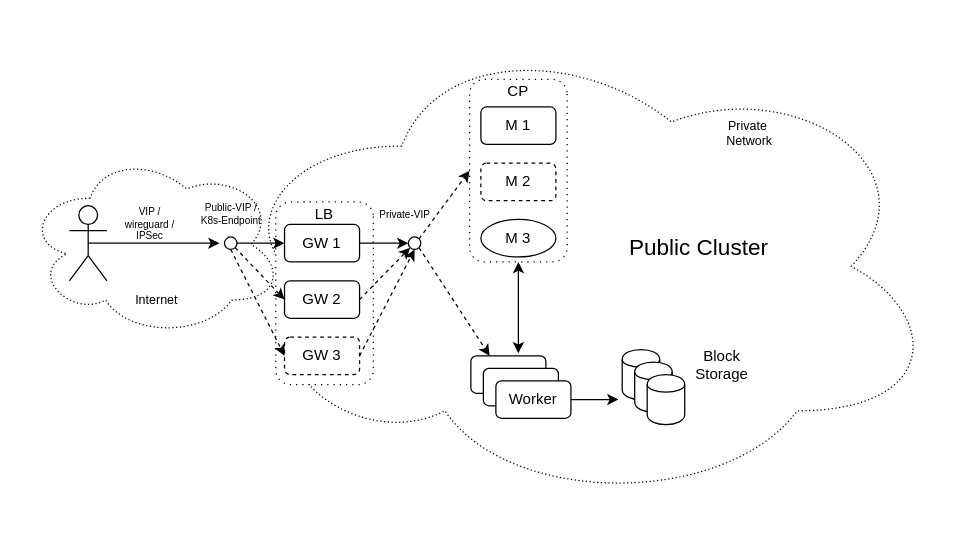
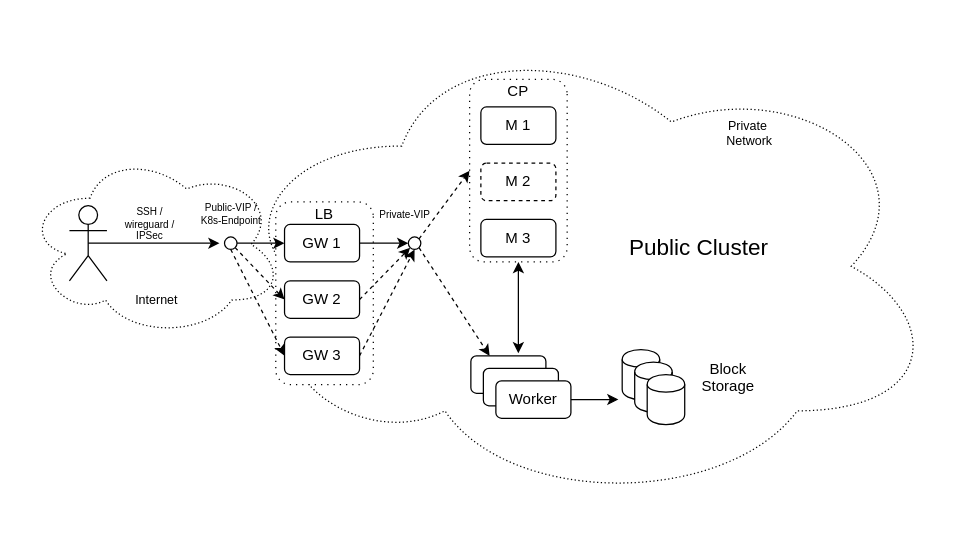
  <mxCell id="0" />
  <mxCell id="1" parent="0" />
  <mxCell id="2" value="" style="ellipse;shape=cloud;whiteSpace=wrap;html=1;dashed=1;dashPattern=1 2;fontSize=10;" parent="1" vertex="1"><mxGeometry x="20" y="121" width="206" height="148" as="geometry" /></mxCell>
  <mxCell id="3" value="" style="ellipse;shape=cloud;whiteSpace=wrap;html=1;dashed=1;dashPattern=1 2;fontSize=18;" parent="1" vertex="1"><mxGeometry x="177" y="20" width="575" height="385" as="geometry" /></mxCell>
  <mxCell id="4" value="" style="group;direction=south;dashed=1;dashPattern=1 4;" parent="1" vertex="1" connectable="0"><mxGeometry x="228" y="183" width="124" height="124" as="geometry" /></mxCell>
  <mxCell id="5" value="" style="group" parent="4" vertex="1" connectable="0"><mxGeometry x="-8" y="-22" width="78" height="146" as="geometry" /></mxCell>
  <mxCell id="6" value="" style="rounded=1;whiteSpace=wrap;html=1;direction=south;dashed=1;dashPattern=1 4;" parent="5" vertex="1"><mxGeometry width="78" height="146" as="geometry" /></mxCell>
  <mxCell id="7" value="LB" style="text;html=1;strokeColor=none;fillColor=none;align=center;verticalAlign=middle;whiteSpace=wrap;rounded=0;" parent="5" vertex="1"><mxGeometry x="19" width="40" height="20" as="geometry" /></mxCell>
  <mxCell id="8" value="" style="group" parent="1" vertex="1" connectable="0"><mxGeometry x="227" y="179" width="60" height="120" as="geometry" /></mxCell>
  <mxCell id="9" value="GW 1" style="rounded=1;whiteSpace=wrap;html=1;" parent="8" vertex="1"><mxGeometry width="60" height="30" as="geometry" /></mxCell>
  <mxCell id="10" value="GW 2" style="rounded=1;whiteSpace=wrap;html=1;" parent="8" vertex="1"><mxGeometry y="45" width="60" height="30" as="geometry" /></mxCell>
- <mxCell id="11" value="GW 3" style="rounded=1;whiteSpace=wrap;html=1;dashed=1;" parent="8" vertex="1"><mxGeometry y="90" width="60" height="30" as="geometry" /></mxCell>
+ <mxCell id="11" value="GW 3" style="rounded=1;whiteSpace=wrap;html=1;" parent="8" vertex="1"><mxGeometry y="90" width="60" height="30" as="geometry" /></mxCell>
  <mxCell id="12" value="" style="group" parent="1" vertex="1" connectable="0"><mxGeometry x="376" y="284" width="80" height="50" as="geometry" /></mxCell>
  <mxCell id="13" value="M 1" style="rounded=1;whiteSpace=wrap;html=1;" parent="12" vertex="1"><mxGeometry width="60" height="30" as="geometry" /></mxCell>
  <mxCell id="14" value="M 1" style="rounded=1;whiteSpace=wrap;html=1;" parent="12" vertex="1"><mxGeometry x="10" y="10" width="60" height="30" as="geometry" /></mxCell>
  <mxCell id="15" value="Worker" style="rounded=1;whiteSpace=wrap;html=1;" parent="12" vertex="1"><mxGeometry x="20" y="20" width="60" height="30" as="geometry" /></mxCell>
  <mxCell id="16" style="edgeStyle=none;rounded=0;orthogonalLoop=1;jettySize=auto;html=1;exitX=0.5;exitY=1;exitDx=0;exitDy=0;entryX=0;entryY=0.5;entryDx=0;entryDy=0;dashed=1;startArrow=none;startFill=0;endArrow=classic;endFill=1;" parent="1" source="45" target="11" edge="1"><mxGeometry relative="1" as="geometry" /></mxCell>
  <mxCell id="17" style="edgeStyle=none;rounded=0;orthogonalLoop=1;jettySize=auto;html=1;exitX=1;exitY=1;exitDx=0;exitDy=0;entryX=0.25;entryY=0;entryDx=0;entryDy=0;dashed=1;startArrow=none;startFill=0;endArrow=classic;endFill=1;" parent="1" source="19" target="13" edge="1"><mxGeometry relative="1" as="geometry" /></mxCell>
  <mxCell id="18" style="edgeStyle=none;rounded=0;orthogonalLoop=1;jettySize=auto;html=1;exitX=1;exitY=0;exitDx=0;exitDy=0;dashed=1;startArrow=none;startFill=0;endArrow=classic;endFill=1;entryX=0.5;entryY=1;entryDx=0;entryDy=0;" parent="1" source="19" target="27" edge="1"><mxGeometry relative="1" as="geometry"><mxPoint x="359" y="139" as="targetPoint" /></mxGeometry></mxCell>
  <mxCell id="19" value="" style="ellipse;whiteSpace=wrap;html=1;aspect=fixed;" parent="1" vertex="1"><mxGeometry x="326" y="189" width="10" height="10" as="geometry" /></mxCell>
  <mxCell id="20" style="edgeStyle=orthogonalEdgeStyle;rounded=0;orthogonalLoop=1;jettySize=auto;html=1;exitX=0;exitY=0.5;exitDx=0;exitDy=0;entryX=1;entryY=0.5;entryDx=0;entryDy=0;endArrow=none;endFill=0;startArrow=classic;startFill=1;" parent="1" source="9" target="45" edge="1"><mxGeometry relative="1" as="geometry" /></mxCell>
  <mxCell id="21" style="edgeStyle=none;rounded=0;orthogonalLoop=1;jettySize=auto;html=1;exitX=0;exitY=0.5;exitDx=0;exitDy=0;entryX=1;entryY=1;entryDx=0;entryDy=0;startArrow=classic;startFill=1;endArrow=none;endFill=0;dashed=1;" parent="1" source="10" target="45" edge="1"><mxGeometry relative="1" as="geometry" /></mxCell>
  <mxCell id="22" style="edgeStyle=none;rounded=0;orthogonalLoop=1;jettySize=auto;html=1;exitX=1;exitY=0.5;exitDx=0;exitDy=0;entryX=0;entryY=0.5;entryDx=0;entryDy=0;startArrow=none;startFill=0;endArrow=classic;endFill=1;" parent="1" source="9" target="19" edge="1"><mxGeometry relative="1" as="geometry" /></mxCell>
  <mxCell id="23" style="edgeStyle=none;rounded=0;orthogonalLoop=1;jettySize=auto;html=1;exitX=1;exitY=0.5;exitDx=0;exitDy=0;entryX=0;entryY=1;entryDx=0;entryDy=0;startArrow=none;startFill=0;endArrow=classic;endFill=1;dashed=1;" parent="1" source="10" target="19" edge="1"><mxGeometry relative="1" as="geometry" /></mxCell>
  <mxCell id="24" style="edgeStyle=none;rounded=0;orthogonalLoop=1;jettySize=auto;html=1;exitX=1;exitY=0.5;exitDx=0;exitDy=0;entryX=0.5;entryY=1;entryDx=0;entryDy=0;dashed=1;startArrow=none;startFill=0;endArrow=classic;endFill=1;" parent="1" source="11" target="19" edge="1"><mxGeometry relative="1" as="geometry" /></mxCell>
  <mxCell id="25" value="" style="group;dashed=1;dashPattern=1 4;" parent="1" vertex="1" connectable="0"><mxGeometry x="384" y="85" width="69" height="124" as="geometry" /></mxCell>
  <mxCell id="26" value="" style="group" parent="25" vertex="1" connectable="0"><mxGeometry width="69" height="124" as="geometry" /></mxCell>
  <mxCell id="27" value="" style="rounded=1;whiteSpace=wrap;html=1;direction=south;dashed=1;dashPattern=1 4;" parent="26" vertex="1"><mxGeometry x="-9" y="-22" width="78" height="146" as="geometry" /></mxCell>
  <mxCell id="28" value="M 1" style="rounded=1;whiteSpace=wrap;html=1;" parent="26" vertex="1"><mxGeometry width="60" height="30" as="geometry" /></mxCell>
  <mxCell id="29" value="M 2" style="rounded=1;whiteSpace=wrap;html=1;dashed=1;" parent="26" vertex="1"><mxGeometry y="45" width="60" height="30" as="geometry" /></mxCell>
- <mxCell id="30" value="M 3" style="ellipse;whiteSpace=wrap;html=1;" parent="26" vertex="1"><mxGeometry y="90" width="60" height="30" as="geometry" /></mxCell>
+ <mxCell id="30" value="M 3" style="rounded=1;whiteSpace=wrap;html=1;" parent="26" vertex="1"><mxGeometry y="90" width="60" height="30" as="geometry" /></mxCell>
  <mxCell id="31" value="CP" style="text;html=1;strokeColor=none;fillColor=none;align=center;verticalAlign=middle;whiteSpace=wrap;rounded=0;" parent="26" vertex="1"><mxGeometry x="10" y="-22" width="40" height="20" as="geometry" /></mxCell>
  <mxCell id="32" style="edgeStyle=none;rounded=0;orthogonalLoop=1;jettySize=auto;html=1;exitX=1;exitY=0.5;exitDx=0;exitDy=0;entryX=0.633;entryY=-0.067;entryDx=0;entryDy=0;entryPerimeter=0;startArrow=classic;startFill=1;endArrow=classic;endFill=1;" parent="1" source="27" target="13" edge="1"><mxGeometry relative="1" as="geometry" /></mxCell>
  <mxCell id="33" value="" style="group" parent="1" vertex="1" connectable="0"><mxGeometry x="497" y="279" width="105" height="60" as="geometry" /></mxCell>
  <mxCell id="34" value="" style="group" parent="33" vertex="1" connectable="0"><mxGeometry width="105" height="60" as="geometry" /></mxCell>
  <mxCell id="35" value="" style="shape=cylinder;whiteSpace=wrap;html=1;boundedLbl=1;backgroundOutline=1;" parent="34" vertex="1"><mxGeometry width="30" height="40" as="geometry" /></mxCell>
  <mxCell id="36" value="" style="shape=cylinder;whiteSpace=wrap;html=1;boundedLbl=1;backgroundOutline=1;" parent="34" vertex="1"><mxGeometry x="10" y="10" width="30" height="40" as="geometry" /></mxCell>
  <mxCell id="37" value="" style="shape=cylinder;whiteSpace=wrap;html=1;boundedLbl=1;backgroundOutline=1;" parent="34" vertex="1"><mxGeometry x="20" y="20" width="30" height="40" as="geometry" /></mxCell>
- <mxCell id="38" value="&lt;div&gt;&lt;span&gt;Block&lt;/span&gt;&lt;br&gt;&lt;/div&gt;&lt;div&gt;Storage&lt;/div&gt;&lt;div&gt;&lt;br&gt;&lt;/div&gt;" style="text;html=1;strokeColor=none;fillColor=none;align=center;verticalAlign=middle;whiteSpace=wrap;rounded=0;" parent="34" vertex="1"><mxGeometry x="60" y="10" width="40" height="20" as="geometry" /></mxCell>
+ <mxCell id="38" value="&lt;div&gt;&lt;span&gt;Block&lt;/span&gt;&lt;br&gt;&lt;/div&gt;&lt;div&gt;Storage&lt;/div&gt;&lt;div&gt;&lt;br&gt;&lt;/div&gt;" style="text;html=1;strokeColor=none;fillColor=none;align=center;verticalAlign=middle;whiteSpace=wrap;rounded=0;" parent="34" vertex="1"><mxGeometry x="65" y="20" width="40" height="20" as="geometry" /></mxCell>
  <mxCell id="39" style="edgeStyle=none;rounded=0;orthogonalLoop=1;jettySize=auto;html=1;exitX=1;exitY=0.5;exitDx=0;exitDy=0;startArrow=none;startFill=0;endArrow=classic;endFill=1;" parent="1" source="15" edge="1"><mxGeometry relative="1" as="geometry"><mxPoint x="494" y="319" as="targetPoint" /></mxGeometry></mxCell>
  <mxCell id="40" value="Private-VIP" style="text;html=1;strokeColor=none;fillColor=none;align=center;verticalAlign=middle;whiteSpace=wrap;rounded=0;dashed=1;dashPattern=1 4;fontSize=8;" parent="1" vertex="1"><mxGeometry x="297" y="161" width="53" height="20" as="geometry" /></mxCell>
  <mxCell id="41" value="Public&amp;nbsp;&lt;span style=&quot;background-color: initial;&quot;&gt;Cluster&lt;/span&gt;" style="text;html=1;strokeColor=none;fillColor=none;align=center;verticalAlign=middle;whiteSpace=wrap;rounded=0;dashed=1;dashPattern=1 4;fontSize=18;" parent="1" vertex="1"><mxGeometry x="470" y="154" width="177" height="88" as="geometry" /></mxCell>
  <mxCell id="42" value="Private&amp;nbsp; Network" style="text;html=1;strokeColor=none;fillColor=none;align=center;verticalAlign=middle;whiteSpace=wrap;rounded=0;dashed=1;dashPattern=1 4;fontSize=10;" parent="1" vertex="1"><mxGeometry x="579" y="96" width="40" height="20" as="geometry" /></mxCell>
  <mxCell id="43" style="edgeStyle=none;rounded=0;orthogonalLoop=1;jettySize=auto;html=1;exitX=0.5;exitY=0;exitDx=0;exitDy=0;startArrow=none;startFill=0;endArrow=classic;endFill=1;fontSize=10;" parent="1" source="42" target="42" edge="1"><mxGeometry relative="1" as="geometry" /></mxCell>
  <mxCell id="44" value="" style="group" parent="1" vertex="1" connectable="0"><mxGeometry x="55" y="161" width="155.5" height="88" as="geometry" /></mxCell>
  <mxCell id="45" value="" style="ellipse;whiteSpace=wrap;html=1;aspect=fixed;" parent="44" vertex="1"><mxGeometry x="124" y="28" width="10" height="10" as="geometry" /></mxCell>
  <mxCell id="46" style="edgeStyle=none;rounded=0;orthogonalLoop=1;jettySize=auto;html=1;exitX=0.5;exitY=0.5;exitDx=0;exitDy=0;exitPerimeter=0;startArrow=none;startFill=0;endArrow=classic;endFill=1;" parent="44" source="47" edge="1"><mxGeometry relative="1" as="geometry"><mxPoint x="120" y="33" as="targetPoint" /></mxGeometry></mxCell>
  <mxCell id="47" value="" style="shape=umlActor;verticalLabelPosition=bottom;labelBackgroundColor=#ffffff;verticalAlign=top;html=1;outlineConnect=0;" parent="44" vertex="1"><mxGeometry y="3" width="30" height="60" as="geometry" /></mxCell>
- <mxCell id="48" value="&lt;div style=&quot;font-size: 8px&quot;&gt;VIP / wireguard&amp;nbsp;&lt;span&gt;/ IPSec&lt;/span&gt;&lt;/div&gt;" style="text;html=1;strokeColor=none;fillColor=none;align=center;verticalAlign=middle;whiteSpace=wrap;rounded=0;fontSize=8;" parent="44" vertex="1"><mxGeometry x="39" y="8" width="51" height="20" as="geometry" /></mxCell>
+ <mxCell id="48" value="&lt;div style=&quot;font-size: 8px&quot;&gt;SSH / wireguard&amp;nbsp;&lt;span&gt;/ IPSec&lt;/span&gt;&lt;/div&gt;" style="text;html=1;strokeColor=none;fillColor=none;align=center;verticalAlign=middle;whiteSpace=wrap;rounded=0;fontSize=8;" parent="44" vertex="1"><mxGeometry x="39" y="8" width="51" height="20" as="geometry" /></mxCell>
  <mxCell id="49" value="Public-VIP / K8s-Endpoint" style="text;html=1;strokeColor=none;fillColor=none;align=center;verticalAlign=middle;whiteSpace=wrap;rounded=0;dashed=1;dashPattern=1 4;fontSize=8;" parent="44" vertex="1"><mxGeometry x="102.5" width="53" height="20" as="geometry" /></mxCell>
  <mxCell id="50" value="&lt;div&gt;Internet&lt;/div&gt;" style="text;html=1;strokeColor=none;fillColor=none;align=center;verticalAlign=middle;whiteSpace=wrap;rounded=0;dashed=1;dashPattern=1 4;fontSize=10;" parent="44" vertex="1"><mxGeometry x="50" y="68" width="40" height="20" as="geometry" /></mxCell>
